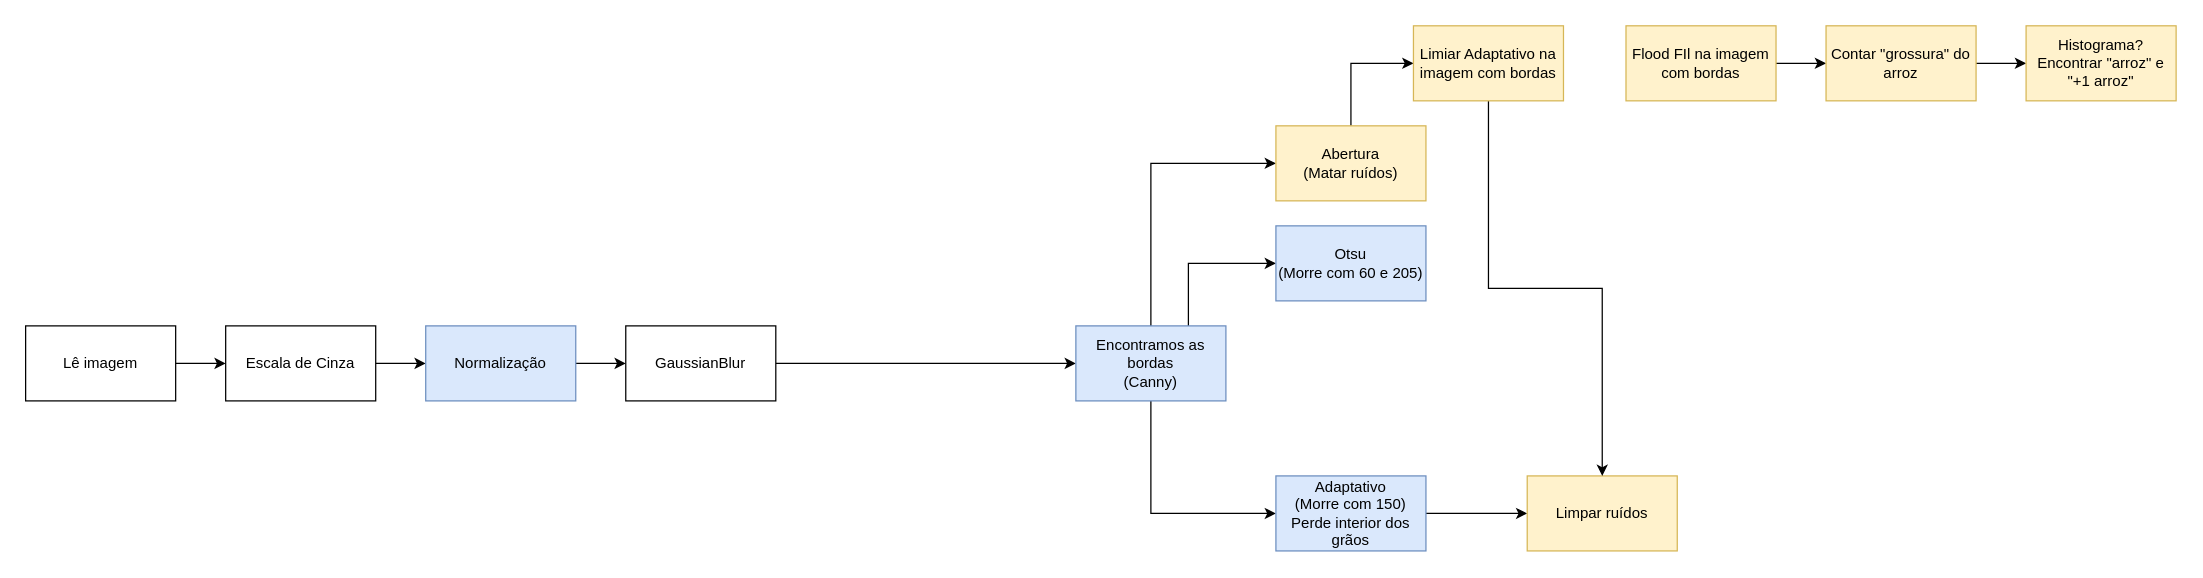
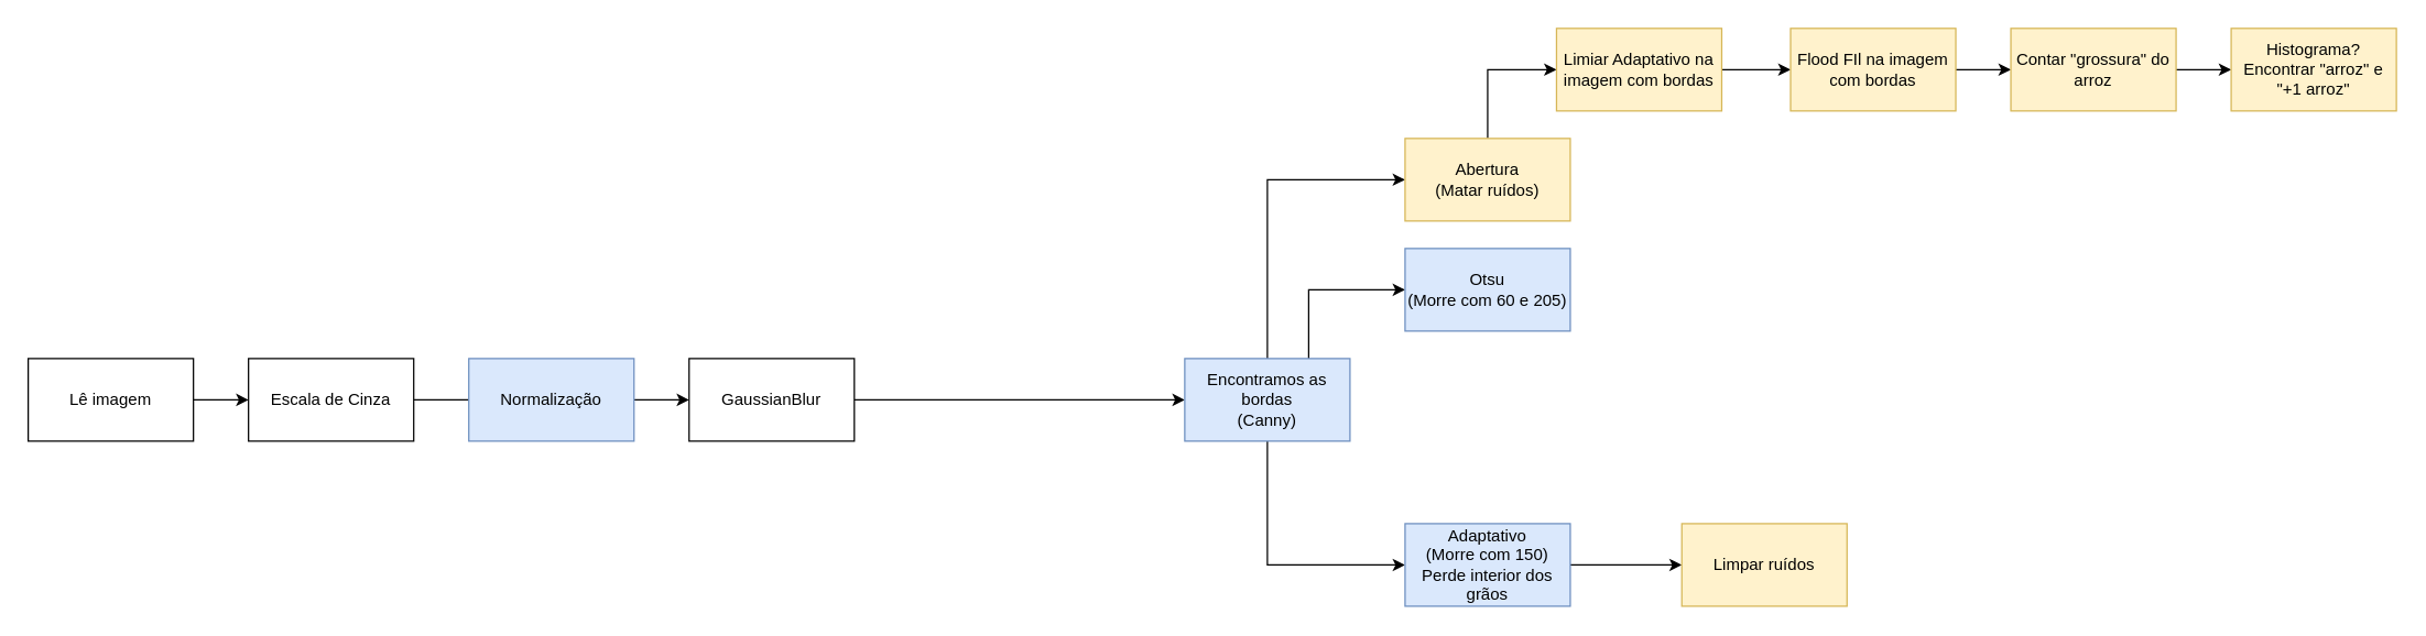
  <mxCell id="0" />
  <mxCell id="1" parent="0" />
  <mxCell id="2" style="edgeStyle=orthogonalEdgeStyle;rounded=0;orthogonalLoop=1;jettySize=auto;html=1;entryX=0;entryY=0.5;entryDx=0;entryDy=0;" edge="1" parent="1" source="3" target="5"><mxGeometry relative="1" as="geometry" /></mxCell>
  <mxCell id="3" value="Lê imagem" style="rounded=0;whiteSpace=wrap;html=1;" vertex="1" parent="1"><mxGeometry x="20" y="260" width="120" height="60" as="geometry" /></mxCell>
- <mxCell id="4" style="edgeStyle=orthogonalEdgeStyle;rounded=0;orthogonalLoop=1;jettySize=auto;html=1;" edge="1" parent="1" source="5" target="7"><mxGeometry relative="1" as="geometry" /></mxCell>
+ <mxCell id="4" style="edgeStyle=orthogonalEdgeStyle;rounded=0;orthogonalLoop=1;jettySize=auto;html=1;endArrow=none;" edge="1" parent="1" source="5" target="7"><mxGeometry relative="1" as="geometry" /></mxCell>
  <mxCell id="5" value="Escala de Cinza" style="rounded=0;whiteSpace=wrap;html=1;" vertex="1" parent="1"><mxGeometry x="180" y="260" width="120" height="60" as="geometry" /></mxCell>
  <mxCell id="6" value="" style="edgeStyle=orthogonalEdgeStyle;rounded=0;orthogonalLoop=1;jettySize=auto;html=1;" edge="1" parent="1" source="7" target="9"><mxGeometry relative="1" as="geometry" /></mxCell>
  <mxCell id="7" value="Normalização" style="rounded=0;whiteSpace=wrap;html=1;fillColor=#dae8fc;strokeColor=#6c8ebf;" vertex="1" parent="1"><mxGeometry x="340" y="260" width="120" height="60" as="geometry" /></mxCell>
  <mxCell id="8" style="edgeStyle=orthogonalEdgeStyle;rounded=0;orthogonalLoop=1;jettySize=auto;html=1;entryX=0;entryY=0.5;entryDx=0;entryDy=0;" edge="1" parent="1" source="9" target="13"><mxGeometry relative="1" as="geometry" /></mxCell>
  <mxCell id="9" value="GaussianBlur" style="whiteSpace=wrap;html=1;rounded=0;" vertex="1" parent="1"><mxGeometry x="500" y="260" width="120" height="60" as="geometry" /></mxCell>
  <mxCell id="10" style="edgeStyle=orthogonalEdgeStyle;rounded=0;orthogonalLoop=1;jettySize=auto;html=1;entryX=0;entryY=0.5;entryDx=0;entryDy=0;exitX=0.5;exitY=0;exitDx=0;exitDy=0;" edge="1" parent="1" source="13" target="15"><mxGeometry relative="1" as="geometry" /></mxCell>
  <mxCell id="11" style="edgeStyle=orthogonalEdgeStyle;rounded=0;orthogonalLoop=1;jettySize=auto;html=1;entryX=0;entryY=0.5;entryDx=0;entryDy=0;exitX=0.75;exitY=0;exitDx=0;exitDy=0;" edge="1" parent="1" source="13" target="16"><mxGeometry relative="1" as="geometry" /></mxCell>
  <mxCell id="12" style="edgeStyle=orthogonalEdgeStyle;rounded=0;orthogonalLoop=1;jettySize=auto;html=1;entryX=0;entryY=0.5;entryDx=0;entryDy=0;exitX=0.5;exitY=1;exitDx=0;exitDy=0;" edge="1" parent="1" source="13" target="18"><mxGeometry relative="1" as="geometry" /></mxCell>
  <mxCell id="13" value="Encontramos as bordas&lt;br&gt;(Canny)" style="rounded=0;whiteSpace=wrap;html=1;fillColor=#dae8fc;strokeColor=#6c8ebf;" vertex="1" parent="1"><mxGeometry x="860" y="260" width="120" height="60" as="geometry" /></mxCell>
  <mxCell id="14" style="edgeStyle=orthogonalEdgeStyle;rounded=0;orthogonalLoop=1;jettySize=auto;html=1;entryX=0;entryY=0.5;entryDx=0;entryDy=0;exitX=0.5;exitY=0;exitDx=0;exitDy=0;" edge="1" parent="1" source="15" target="21"><mxGeometry relative="1" as="geometry" /></mxCell>
  <mxCell id="15" value="Abertura&lt;br&gt;(Matar ruídos)" style="rounded=0;whiteSpace=wrap;html=1;fillColor=#fff2cc;strokeColor=#d6b656;" vertex="1" parent="1"><mxGeometry x="1020" y="100" width="120" height="60" as="geometry" /></mxCell>
  <mxCell id="16" value="Otsu&lt;br&gt;(Morre com 60 e 205)" style="rounded=0;whiteSpace=wrap;html=1;fillColor=#dae8fc;strokeColor=#6c8ebf;" vertex="1" parent="1"><mxGeometry x="1020" y="180" width="120" height="60" as="geometry" /></mxCell>
  <mxCell id="17" style="edgeStyle=orthogonalEdgeStyle;rounded=0;orthogonalLoop=1;jettySize=auto;html=1;entryX=0;entryY=0.5;entryDx=0;entryDy=0;" edge="1" parent="1" source="18" target="19"><mxGeometry relative="1" as="geometry" /></mxCell>
  <mxCell id="18" value="Adaptativo&lt;br&gt;(Morre com 150)&lt;br&gt;Perde interior dos grãos" style="rounded=0;whiteSpace=wrap;html=1;fillColor=#dae8fc;strokeColor=#6c8ebf;" vertex="1" parent="1"><mxGeometry x="1020" y="380" width="120" height="60" as="geometry" /></mxCell>
  <mxCell id="19" value="Limpar ruídos" style="rounded=0;whiteSpace=wrap;html=1;fillColor=#fff2cc;strokeColor=#d6b656;" vertex="1" parent="1"><mxGeometry x="1221" y="380" width="120" height="60" as="geometry" /></mxCell>
- <mxCell id="20" value="" style="edgeStyle=orthogonalEdgeStyle;rounded=0;orthogonalLoop=1;jettySize=auto;html=1;" edge="1" parent="1" source="21" target="19"><mxGeometry relative="1" as="geometry" /></mxCell>
+ <mxCell id="20" value="" style="edgeStyle=orthogonalEdgeStyle;rounded=0;orthogonalLoop=1;jettySize=auto;html=1;" edge="1" parent="1" source="21" target="23"><mxGeometry relative="1" as="geometry" /></mxCell>
  <mxCell id="21" value="Limiar Adaptativo na imagem com bordas" style="whiteSpace=wrap;html=1;rounded=0;strokeColor=#d6b656;fillColor=#fff2cc;" vertex="1" parent="1"><mxGeometry x="1130" y="20" width="120" height="60" as="geometry" /></mxCell>
  <mxCell id="22" value="" style="edgeStyle=orthogonalEdgeStyle;rounded=0;orthogonalLoop=1;jettySize=auto;html=1;" edge="1" parent="1" source="23" target="25"><mxGeometry relative="1" as="geometry" /></mxCell>
  <mxCell id="23" value="Flood FIl na imagem com bordas" style="whiteSpace=wrap;html=1;rounded=0;strokeColor=#d6b656;fillColor=#fff2cc;" vertex="1" parent="1"><mxGeometry x="1300" y="20" width="120" height="60" as="geometry" /></mxCell>
  <mxCell id="24" value="" style="edgeStyle=orthogonalEdgeStyle;rounded=0;orthogonalLoop=1;jettySize=auto;html=1;" edge="1" parent="1" source="25" target="26"><mxGeometry relative="1" as="geometry" /></mxCell>
  <mxCell id="25" value="Contar &quot;grossura&quot; do arroz" style="whiteSpace=wrap;html=1;rounded=0;strokeColor=#d6b656;fillColor=#fff2cc;" vertex="1" parent="1"><mxGeometry x="1460" y="20" width="120" height="60" as="geometry" /></mxCell>
  <mxCell id="26" value="Histograma?&lt;br&gt;Encontrar &quot;arroz&quot; e &quot;+1 arroz&quot;" style="whiteSpace=wrap;html=1;rounded=0;strokeColor=#d6b656;fillColor=#fff2cc;" vertex="1" parent="1"><mxGeometry x="1620" y="20" width="120" height="60" as="geometry" /></mxCell>
